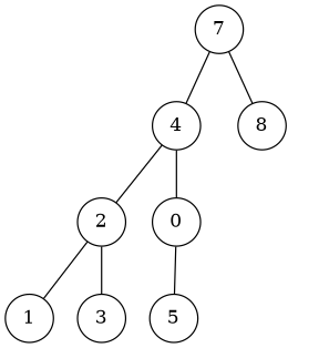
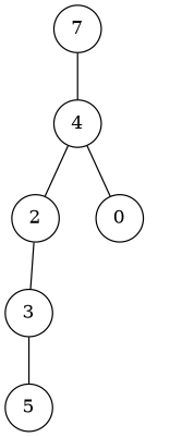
  graph {
    node [shape=circle]
    7
    4
-   8
    2
    n5 [label=0]
    NULL [style=invis shape=""]
-   1
    3
    5
    7 -- 4
-   7 -- 8
    4 -- 2
    4 -- n5
-   8 -- NULL [style=invis]
-   2 -- 1
    2 -- 3
    n5 -- NULL [style=invis]
-   n5 -- 5
+   3 -- 5
  }
